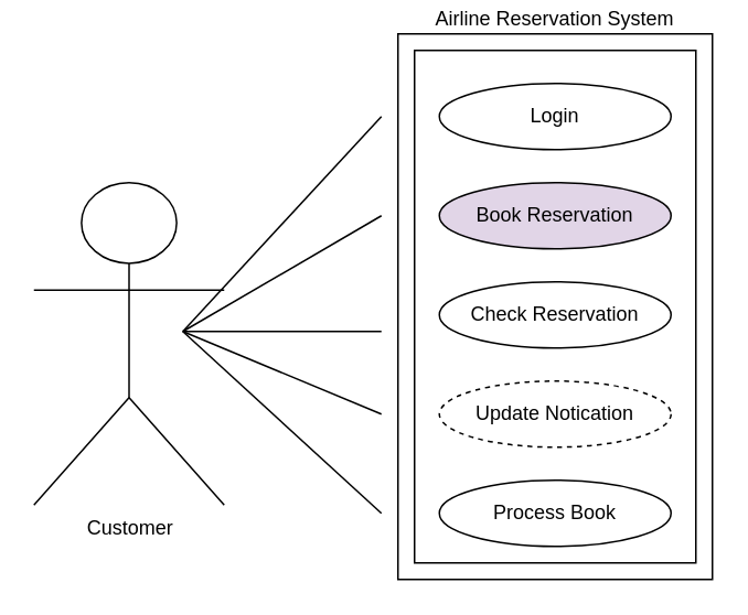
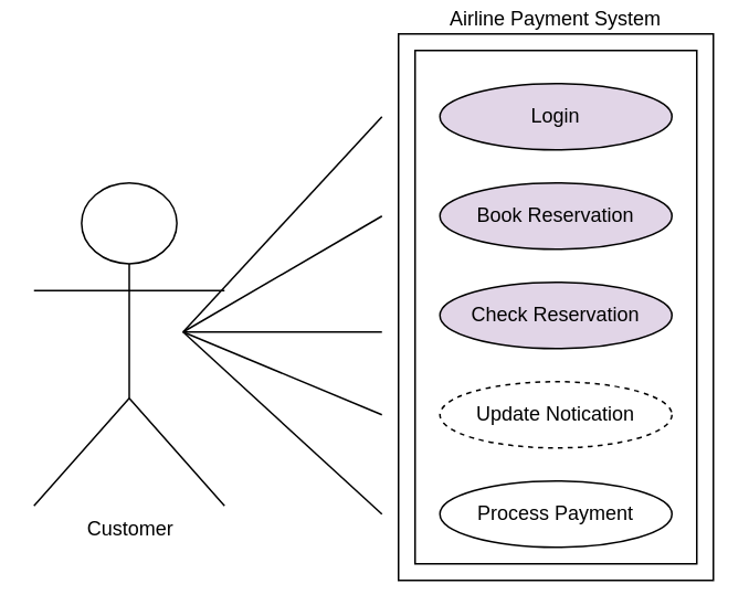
  <mxCell id="0" />
  <mxCell id="1" parent="0" />
  <mxCell id="2" value="Customer" style="shape=umlActor;verticalLabelPosition=bottom;verticalAlign=top;html=1;" vertex="1" parent="1"><mxGeometry x="20" y="110" width="115" height="195" as="geometry" /></mxCell>
- <mxCell id="3" value="Airline Reservation System" style="verticalLabelPosition=top;verticalAlign=bottom;html=1;shape=mxgraph.basic.frame;dx=10;whiteSpace=wrap;labelPosition=center;align=center;" vertex="1" parent="1"><mxGeometry x="240" y="20" width="190" height="330" as="geometry" /></mxCell>
- <mxCell id="4" value="Login" style="ellipse;whiteSpace=wrap;html=1;" vertex="1" parent="1"><mxGeometry x="265" y="50" width="140" height="40" as="geometry" /></mxCell>
+ <mxCell id="3" value="Airline Payment System" style="verticalLabelPosition=top;verticalAlign=bottom;html=1;shape=mxgraph.basic.frame;dx=10;whiteSpace=wrap;labelPosition=center;align=center;" vertex="1" parent="1"><mxGeometry x="240" y="20" width="190" height="330" as="geometry" /></mxCell>
+ <mxCell id="4" value="Login" style="ellipse;whiteSpace=wrap;html=1;fillColor=#e1d5e7;" vertex="1" parent="1"><mxGeometry x="265" y="50" width="140" height="40" as="geometry" /></mxCell>
  <mxCell id="5" value="Book Reservation" style="ellipse;whiteSpace=wrap;html=1;fillColor=#e1d5e7;" vertex="1" parent="1"><mxGeometry x="265" y="110" width="140" height="40" as="geometry" /></mxCell>
- <mxCell id="6" value="Check Reservation" style="ellipse;whiteSpace=wrap;html=1;" vertex="1" parent="1"><mxGeometry x="265" y="170" width="140" height="40" as="geometry" /></mxCell>
+ <mxCell id="6" value="Check Reservation" style="ellipse;whiteSpace=wrap;html=1;fillColor=#e1d5e7;" vertex="1" parent="1"><mxGeometry x="265" y="170" width="140" height="40" as="geometry" /></mxCell>
  <mxCell id="7" value="Update Notication" style="ellipse;whiteSpace=wrap;html=1;dashed=1;" vertex="1" parent="1"><mxGeometry x="265" y="230" width="140" height="40" as="geometry" /></mxCell>
- <mxCell id="8" value="Process Book" style="ellipse;whiteSpace=wrap;html=1;" vertex="1" parent="1"><mxGeometry x="265" y="290" width="140" height="40" as="geometry" /></mxCell>
+ <mxCell id="8" value="Process Payment" style="ellipse;whiteSpace=wrap;html=1;" vertex="1" parent="1"><mxGeometry x="265" y="290" width="140" height="40" as="geometry" /></mxCell>
  <mxCell id="9" value="" style="endArrow=none;startArrow=none;endFill=0;startFill=0;endSize=8;html=1;verticalAlign=bottom;labelBackgroundColor=none;strokeWidth=1;" edge="1" parent="1"><mxGeometry width="160" relative="1" as="geometry"><mxPoint x="110" y="200" as="sourcePoint" /><mxPoint x="230" y="200" as="targetPoint" /></mxGeometry></mxCell>
  <mxCell id="10" value="" style="endArrow=none;startArrow=none;endFill=0;startFill=0;endSize=8;html=1;verticalAlign=bottom;labelBackgroundColor=none;strokeWidth=1;" edge="1" parent="1"><mxGeometry width="160" relative="1" as="geometry"><mxPoint x="110" y="200" as="sourcePoint" /><mxPoint x="230" y="70" as="targetPoint" /></mxGeometry></mxCell>
  <mxCell id="11" value="" style="endArrow=none;startArrow=none;endFill=0;startFill=0;endSize=8;html=1;verticalAlign=bottom;labelBackgroundColor=none;strokeWidth=1;" edge="1" parent="1"><mxGeometry width="160" relative="1" as="geometry"><mxPoint x="110" y="200" as="sourcePoint" /><mxPoint x="230" y="130" as="targetPoint" /></mxGeometry></mxCell>
  <mxCell id="12" value="" style="endArrow=none;startArrow=none;endFill=0;startFill=0;endSize=8;html=1;verticalAlign=bottom;labelBackgroundColor=none;strokeWidth=1;" edge="1" parent="1"><mxGeometry width="160" relative="1" as="geometry"><mxPoint x="110" y="200" as="sourcePoint" /><mxPoint x="230" y="250" as="targetPoint" /></mxGeometry></mxCell>
  <mxCell id="13" value="" style="endArrow=none;startArrow=none;endFill=0;startFill=0;endSize=8;html=1;verticalAlign=bottom;labelBackgroundColor=none;strokeWidth=1;" edge="1" parent="1"><mxGeometry width="160" relative="1" as="geometry"><mxPoint x="110" y="200" as="sourcePoint" /><mxPoint x="230" y="310" as="targetPoint" /></mxGeometry></mxCell>
